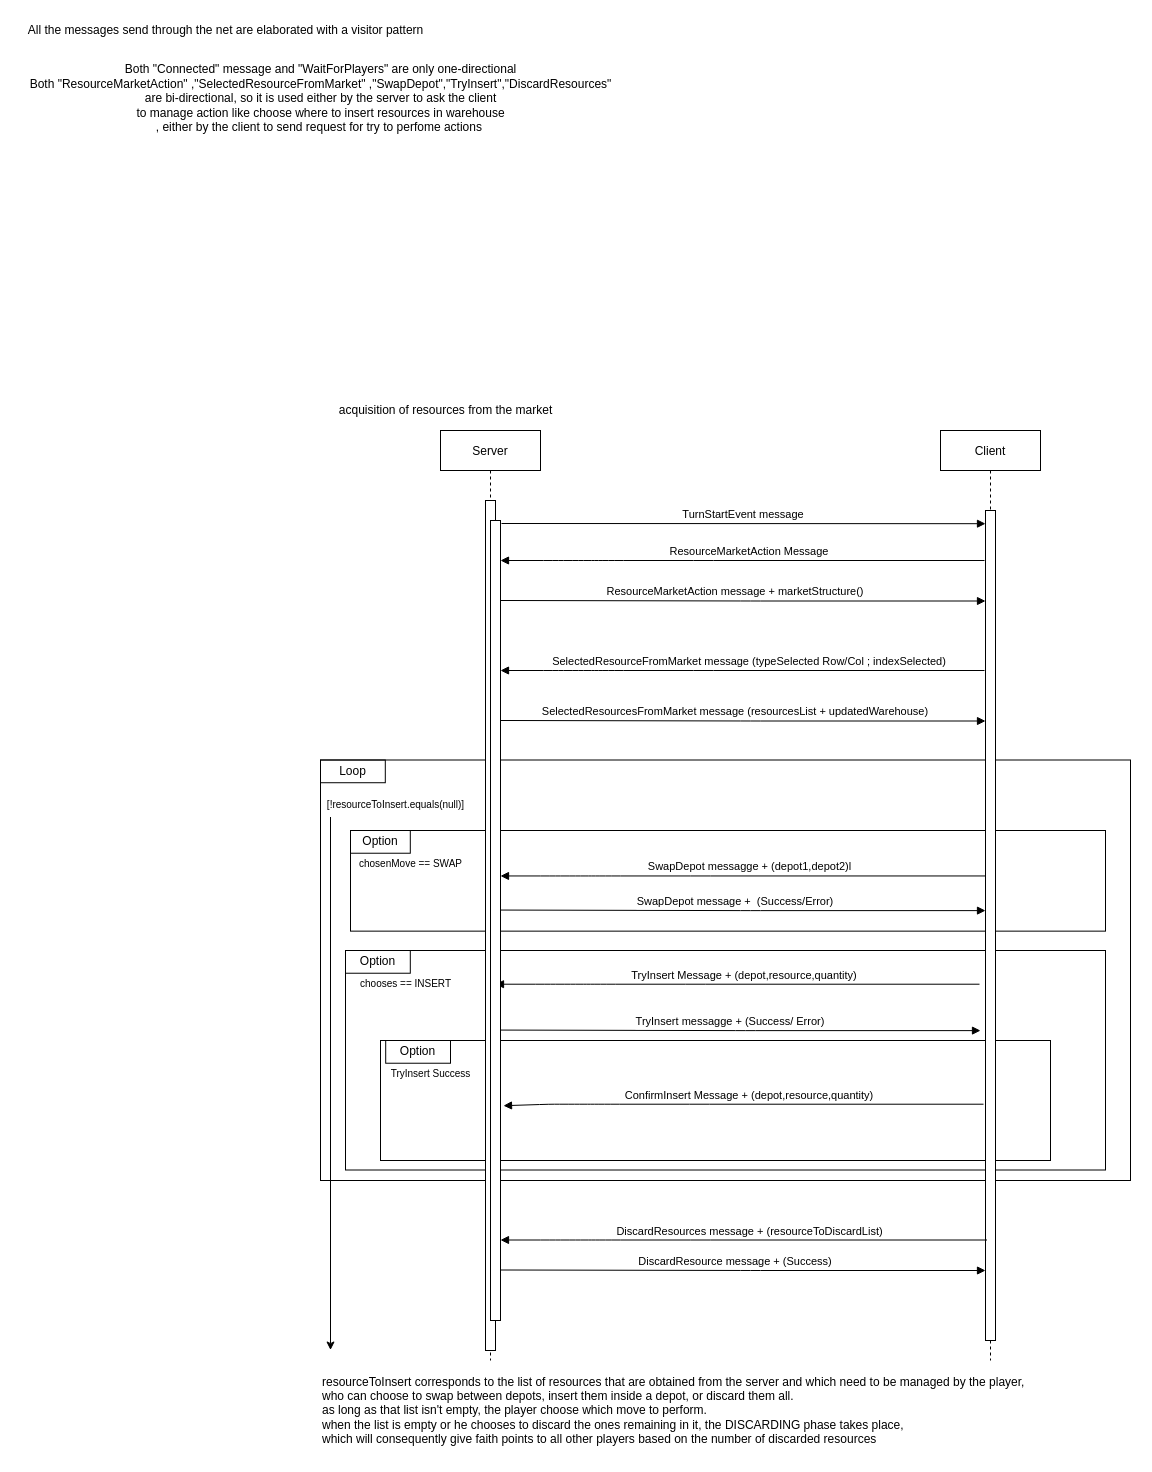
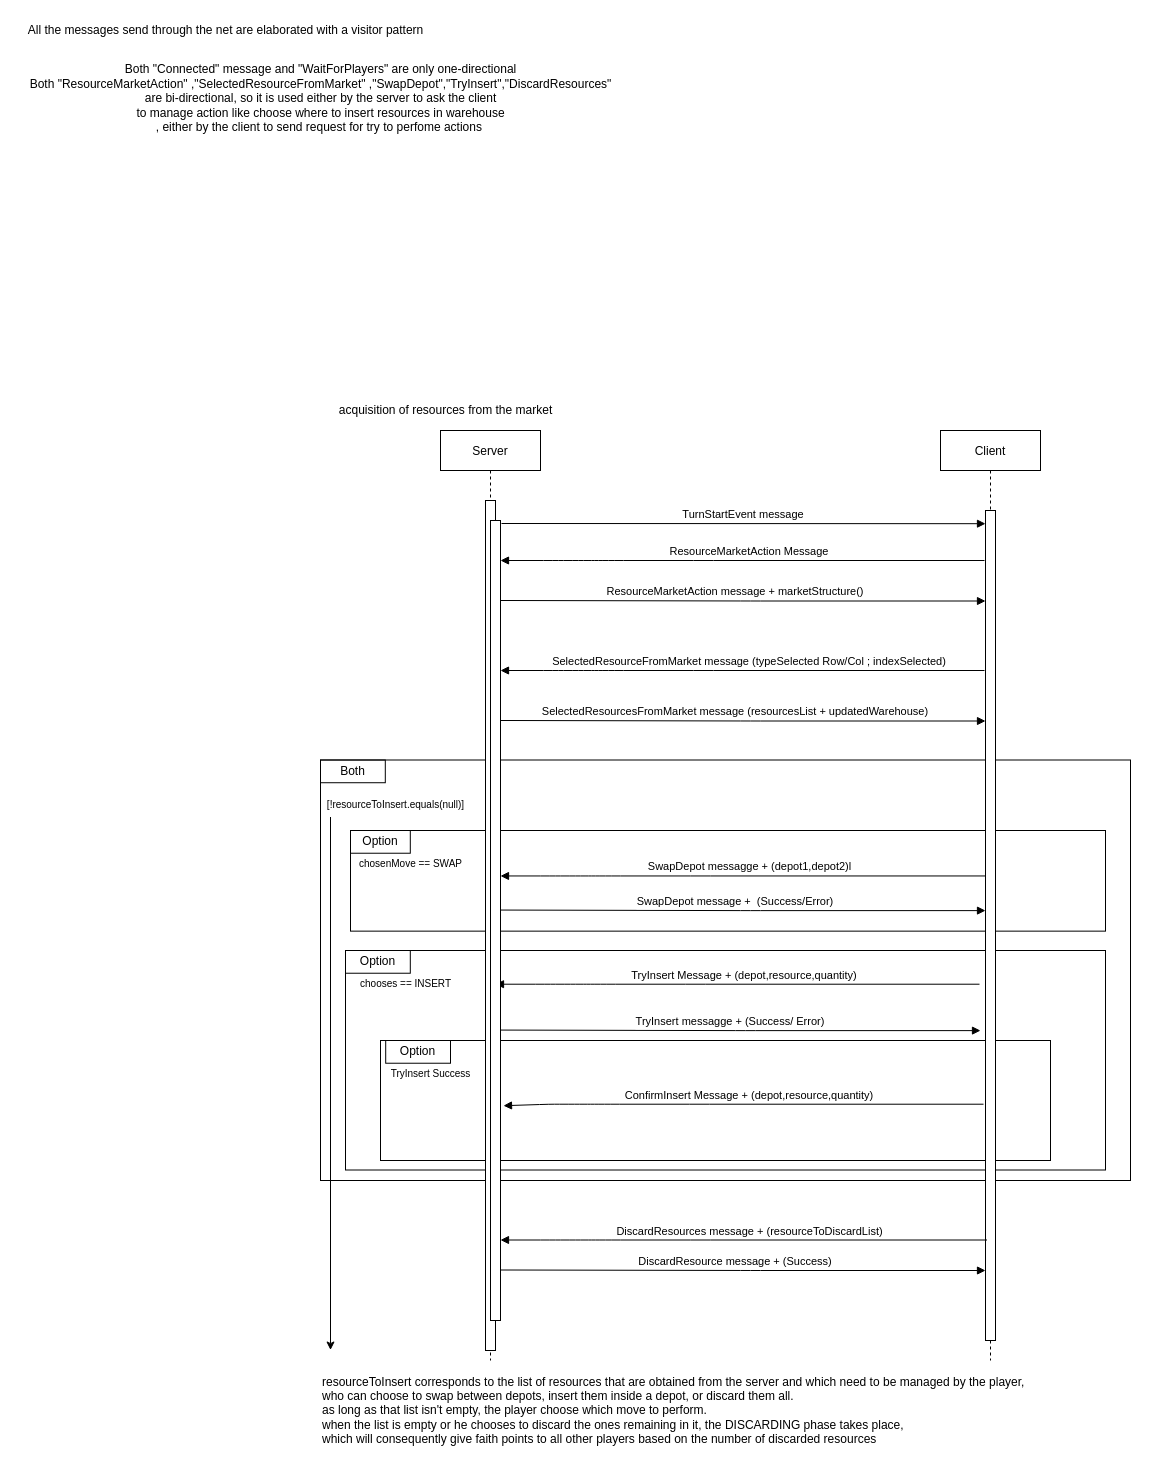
  <mxCell id="0" />
  <mxCell id="1" parent="0" />
  <mxCell id="2" value="" style="rounded=0;whiteSpace=wrap;html=1;container=1;glass=0;fillColor=none;collapsible=0;" vertex="1" parent="1"><mxGeometry x="320" y="759.5" width="810" height="420.5" as="geometry" /></mxCell>
  <mxCell id="3" value="" style="rounded=0;whiteSpace=wrap;html=1;fillColor=none;gradientColor=#ffffff;" vertex="1" parent="2"><mxGeometry x="30" y="70.499" width="755" height="100.636" as="geometry" /></mxCell>
- <mxCell id="4" value="Loop" style="rounded=0;whiteSpace=wrap;html=1;gradientColor=#ffffff;fillColor=none;" vertex="1" parent="2"><mxGeometry width="64.8" height="22.73" as="geometry" /></mxCell>
+ <mxCell id="4" value="Both" style="rounded=0;whiteSpace=wrap;html=1;gradientColor=#ffffff;fillColor=none;" vertex="1" parent="2"><mxGeometry width="64.8" height="22.73" as="geometry" /></mxCell>
  <mxCell id="5" value="&lt;font style=&quot;font-size: 10px&quot;&gt;[!resourceToInsert.equals(null)]&lt;/font&gt;" style="text;html=1;align=center;verticalAlign=middle;resizable=0;points=[];autosize=1;strokeColor=none;" vertex="1" parent="2"><mxGeometry x="-0.004" y="34.096" width="150" height="20" as="geometry" /></mxCell>
  <mxCell id="6" value="Option" style="rounded=0;whiteSpace=wrap;html=1;gradientColor=#ffffff;fillColor=none;" vertex="1" parent="2"><mxGeometry x="30" y="70.499" width="59.8" height="22.73" as="geometry" /></mxCell>
  <mxCell id="7" value="&lt;font style=&quot;font-size: 10px&quot;&gt;chosenMove == SWAP&lt;br&gt;&lt;/font&gt;" style="text;html=1;align=center;verticalAlign=middle;resizable=0;points=[];autosize=1;strokeColor=none;" vertex="1" parent="2"><mxGeometry x="29.996" y="93.232" width="120" height="20" as="geometry" /></mxCell>
  <mxCell id="8" value="SwapDepot messagge + (depot1,depot2)l" style="verticalAlign=bottom;endArrow=block;shadow=0;strokeWidth=1;editable=1;bendable=0;anchorPointDirection=1;cloneable=1;deletable=1;snapToPoint=0;fixDash=1;" edge="1" parent="2"><mxGeometry x="-0.027" relative="1" as="geometry"><mxPoint x="666.5" y="115.96" as="sourcePoint" /><mxPoint x="180" y="115.96" as="targetPoint" /><Array as="points"><mxPoint x="380" y="115.96" /><mxPoint x="290" y="115.96" /><mxPoint x="280" y="115.96" /><mxPoint x="280" y="115.96" /><mxPoint x="270" y="115.96" /><mxPoint x="270" y="115.96" /><mxPoint x="250" y="115.96" /><mxPoint x="230" y="115.96" /></Array><mxPoint as="offset" /></mxGeometry></mxCell>
  <mxCell id="9" value="SwapDepot message +  (Success/Error)" style="verticalAlign=bottom;endArrow=block;endSize=6;shadow=0;strokeWidth=1;entryX=1;entryY=0.95;entryDx=0;entryDy=0;endFill=1;" edge="1" parent="2"><mxGeometry x="-0.032" relative="1" as="geometry"><mxPoint x="665" y="150.621" as="targetPoint" /><mxPoint x="180.0" y="150.053" as="sourcePoint" /><mxPoint as="offset" /><Array as="points"><mxPoint x="430" y="150.621" /></Array></mxGeometry></mxCell>
  <mxCell id="10" value="" style="rounded=0;whiteSpace=wrap;html=1;fillColor=none;gradientColor=#ffffff;" vertex="1" parent="2"><mxGeometry x="25" y="190.5" width="760" height="219.5" as="geometry" /></mxCell>
  <mxCell id="11" value="Option" style="rounded=0;whiteSpace=wrap;html=1;gradientColor=#ffffff;fillColor=none;" vertex="1" parent="2"><mxGeometry x="25" y="190.502" width="64.8" height="22.73" as="geometry" /></mxCell>
  <mxCell id="12" value="&lt;font style=&quot;font-size: 10px&quot;&gt;chooses == INSERT&lt;br&gt;&lt;/font&gt;" style="text;html=1;align=center;verticalAlign=middle;resizable=0;points=[];autosize=1;strokeColor=none;" vertex="1" parent="2"><mxGeometry x="19.996" y="213.235" width="130" height="20" as="geometry" /></mxCell>
  <mxCell id="13" value="TryInsert Message + (depot,resource,quantity)" style="verticalAlign=bottom;endArrow=block;shadow=0;strokeWidth=1;editable=1;bendable=0;anchorPointDirection=1;cloneable=1;deletable=1;snapToPoint=0;fixDash=1;" edge="1" parent="2"><mxGeometry x="-0.027" relative="1" as="geometry"><mxPoint x="659" y="224.212" as="sourcePoint" /><mxPoint x="175.0" y="224.212" as="targetPoint" /><Array as="points"><mxPoint x="375" y="224.212" /><mxPoint x="285" y="224.212" /><mxPoint x="275" y="224.212" /><mxPoint x="275" y="224.212" /><mxPoint x="265" y="224.212" /><mxPoint x="265" y="224.212" /><mxPoint x="245" y="224.212" /><mxPoint x="225" y="224.212" /></Array><mxPoint as="offset" /></mxGeometry></mxCell>
  <mxCell id="14" value="TryInsert messagge + (Success/ Error)" style="verticalAlign=bottom;endArrow=block;endSize=6;shadow=0;strokeWidth=1;entryX=1;entryY=0.95;entryDx=0;entryDy=0;endFill=1;" edge="1" parent="2"><mxGeometry x="-0.032" relative="1" as="geometry"><mxPoint x="660" y="270.624" as="targetPoint" /><mxPoint x="175.0" y="270.056" as="sourcePoint" /><mxPoint as="offset" /><Array as="points"><mxPoint x="425" y="270.624" /></Array></mxGeometry></mxCell>
  <mxCell id="15" value="" style="rounded=0;whiteSpace=wrap;html=1;fillColor=none;gradientColor=#ffffff;" vertex="1" parent="2"><mxGeometry x="60" y="280.5" width="670" height="120" as="geometry" /></mxCell>
  <mxCell id="16" value="Option" style="rounded=0;whiteSpace=wrap;html=1;gradientColor=#ffffff;fillColor=none;" vertex="1" parent="2"><mxGeometry x="65.2" y="280.502" width="64.8" height="22.73" as="geometry" /></mxCell>
  <mxCell id="17" value="&lt;font style=&quot;font-size: 10px&quot;&gt;TryInsert Success&lt;br&gt;&lt;/font&gt;" style="text;html=1;align=center;verticalAlign=middle;resizable=0;points=[];autosize=1;strokeColor=none;" vertex="1" parent="2"><mxGeometry x="59.996" y="303.235" width="100" height="20" as="geometry" /></mxCell>
  <mxCell id="18" value="ConfirmInsert Message + (depot,resource,quantity)" style="verticalAlign=bottom;endArrow=block;shadow=0;strokeWidth=1;editable=1;bendable=0;anchorPointDirection=1;cloneable=1;deletable=1;snapToPoint=0;fixDash=1;entryX=1.3;entryY=0.694;entryDx=0;entryDy=0;entryPerimeter=0;" edge="1" parent="2"><mxGeometry x="-0.027" relative="1" as="geometry"><mxPoint x="663" y="344.212" as="sourcePoint" /><mxPoint x="183" y="345.7" as="targetPoint" /><Array as="points"><mxPoint x="379" y="344.212" /><mxPoint x="289" y="344.212" /><mxPoint x="279" y="344.212" /><mxPoint x="279" y="344.212" /><mxPoint x="269" y="344.212" /><mxPoint x="269" y="344.212" /><mxPoint x="249" y="344.212" /><mxPoint x="229" y="344.212" /></Array><mxPoint as="offset" /></mxGeometry></mxCell>
  <mxCell id="19" style="edgeStyle=orthogonalEdgeStyle;rounded=0;orthogonalLoop=1;jettySize=auto;html=1;exitX=0.5;exitY=1;exitDx=0;exitDy=0;endArrow=block;endFill=1;endSize=6;strokeColor=#f0f0f0;" edge="1" parent="2"><mxGeometry relative="1" as="geometry"><mxPoint x="464.69" y="300" as="sourcePoint" /><mxPoint x="464.69" y="300" as="targetPoint" /></mxGeometry></mxCell>
  <mxCell id="20" value="Server" style="shape=umlLifeline;perimeter=lifelinePerimeter;container=1;collapsible=0;recursiveResize=0;rounded=0;shadow=0;strokeWidth=1;" vertex="1" parent="1"><mxGeometry x="440" y="430" width="100" height="930" as="geometry" /></mxCell>
  <mxCell id="21" value="" style="points=[];perimeter=orthogonalPerimeter;rounded=0;shadow=0;strokeWidth=1;" vertex="1" parent="20"><mxGeometry x="45" y="70" width="10" height="850" as="geometry" /></mxCell>
  <mxCell id="22" value="" style="points=[];perimeter=orthogonalPerimeter;rounded=0;shadow=0;strokeWidth=1;" vertex="1" parent="20"><mxGeometry x="50" y="90" width="10" height="800" as="geometry" /></mxCell>
  <mxCell id="23" value="Client" style="shape=umlLifeline;perimeter=lifelinePerimeter;container=1;collapsible=0;recursiveResize=0;rounded=0;shadow=0;strokeWidth=1;" vertex="1" parent="1"><mxGeometry x="940" y="430" width="100" height="930" as="geometry" /></mxCell>
  <mxCell id="24" value="" style="points=[];perimeter=orthogonalPerimeter;rounded=0;shadow=0;strokeWidth=1;" vertex="1" parent="23"><mxGeometry x="45" y="80" width="10" height="830" as="geometry" /></mxCell>
  <mxCell id="25" value="SelectedResourceFromMarket message (typeSelected Row/Col ; indexSelected)" style="verticalAlign=bottom;endArrow=block;shadow=0;strokeWidth=1;editable=1;bendable=0;anchorPointDirection=1;cloneable=1;deletable=1;snapToPoint=0;fixDash=1;" edge="1" parent="1"><mxGeometry x="-0.027" relative="1" as="geometry"><mxPoint x="984" y="670" as="sourcePoint" /><mxPoint x="500" y="670" as="targetPoint" /><Array as="points"><mxPoint x="703" y="670" /><mxPoint x="613" y="670" /><mxPoint x="603" y="670" /><mxPoint x="603" y="670" /><mxPoint x="593" y="670" /><mxPoint x="593" y="670" /><mxPoint x="573" y="670" /><mxPoint x="553" y="670" /></Array><mxPoint as="offset" /></mxGeometry></mxCell>
  <mxCell id="26" value="TurnStartEvent message" style="verticalAlign=bottom;endArrow=block;shadow=0;strokeWidth=1;exitX=0.5;exitY=0.02;exitDx=0;exitDy=0;exitPerimeter=0;" edge="1" parent="1"><mxGeometry relative="1" as="geometry"><mxPoint x="501" y="523" as="sourcePoint" /><mxPoint x="985" y="523.2" as="targetPoint" /></mxGeometry></mxCell>
  <mxCell id="27" value="SelectedResourcesFromMarket message (resourcesList + updatedWarehouse)" style="verticalAlign=bottom;endArrow=block;endSize=6;shadow=0;strokeWidth=1;entryX=1;entryY=0.95;entryDx=0;entryDy=0;endFill=1;" edge="1" parent="1"><mxGeometry x="-0.032" relative="1" as="geometry"><mxPoint x="985" y="720.5" as="targetPoint" /><mxPoint x="500" y="720" as="sourcePoint" /><mxPoint as="offset" /><Array as="points"><mxPoint x="750" y="720.5" /></Array></mxGeometry></mxCell>
  <mxCell id="28" style="edgeStyle=orthogonalEdgeStyle;rounded=0;orthogonalLoop=1;jettySize=auto;html=1;exitX=0.5;exitY=1;exitDx=0;exitDy=0;endArrow=block;endFill=1;endSize=6;strokeColor=#f0f0f0;" edge="1" parent="1"><mxGeometry relative="1" as="geometry"><mxPoint x="780.69" y="969.5" as="sourcePoint" /><mxPoint x="780.69" y="969.5" as="targetPoint" /></mxGeometry></mxCell>
  <mxCell id="29" value="DiscardResources message + (resourceToDiscardList)" style="verticalAlign=bottom;endArrow=block;shadow=0;strokeWidth=1;editable=1;bendable=0;anchorPointDirection=1;cloneable=1;deletable=1;snapToPoint=0;fixDash=1;" edge="1" parent="1"><mxGeometry x="-0.027" relative="1" as="geometry"><mxPoint x="986.5" y="1239.501" as="sourcePoint" /><mxPoint x="500" y="1239.501" as="targetPoint" /><Array as="points"><mxPoint x="700" y="1239.501" /><mxPoint x="610" y="1239.501" /><mxPoint x="600" y="1239.501" /><mxPoint x="600" y="1239.501" /><mxPoint x="590" y="1239.501" /><mxPoint x="590" y="1239.501" /><mxPoint x="570" y="1239.501" /><mxPoint x="550" y="1239.501" /></Array><mxPoint as="offset" /></mxGeometry></mxCell>
  <mxCell id="30" value="DiscardResource message + (Success)" style="verticalAlign=bottom;endArrow=block;endSize=6;shadow=0;strokeWidth=1;entryX=1;entryY=0.95;entryDx=0;entryDy=0;endFill=1;" edge="1" parent="1"><mxGeometry x="-0.032" relative="1" as="geometry"><mxPoint x="985" y="1270" as="targetPoint" /><mxPoint x="500" y="1269.5" as="sourcePoint" /><mxPoint as="offset" /><Array as="points"><mxPoint x="750" y="1270" /></Array></mxGeometry></mxCell>
  <mxCell id="31" value="&lt;div&gt;resourceToInsert corresponds to the list of resources that are obtained from the server and which need to be managed by the player,&lt;/div&gt;&lt;div&gt;who can choose to swap between depots, insert them inside a depot, or discard them all.&lt;/div&gt;&lt;div&gt;as long as that list isn't empty, the player choose which move to perform.&lt;/div&gt;&lt;div&gt;when the list is empty or he chooses to discard the ones remaining in it, the DISCARDING phase takes place, &lt;br&gt;&lt;/div&gt;&lt;div&gt;which will consequently give faith points to all other players based on the number of discarded resources&lt;br&gt;&lt;/div&gt;" style="text;html=1;align=left;verticalAlign=middle;resizable=0;points=[];autosize=1;strokeColor=none;" vertex="1" parent="1"><mxGeometry x="320" y="1369.5" width="720" height="80" as="geometry" /></mxCell>
  <mxCell id="32" value="" style="endArrow=classic;html=1;" edge="1" parent="1"><mxGeometry width="50" height="50" relative="1" as="geometry"><mxPoint x="330" y="816.5" as="sourcePoint" /><mxPoint x="330" y="1349.5" as="targetPoint" /></mxGeometry></mxCell>
  <mxCell id="33" value="acquisition of resources from the market" style="text;html=1;align=center;verticalAlign=middle;resizable=0;points=[];autosize=1;strokeColor=none;" vertex="1" parent="1"><mxGeometry x="330" y="400" width="230" height="20" as="geometry" /></mxCell>
  <mxCell id="34" value="&lt;div&gt;All the messages send through the net are elaborated with a visitor pattern&lt;/div&gt;" style="text;html=1;align=center;verticalAlign=middle;resizable=0;points=[];autosize=1;strokeColor=none;" vertex="1" parent="1"><mxGeometry width="410" height="20" as="geometry" x="20" y="20" /></mxCell>
  <mxCell id="35" value="&lt;div&gt;Both &quot;Connected&quot; message and &quot;WaitForPlayers&quot; are only one-directional&lt;br&gt;&lt;/div&gt;&lt;div&gt;Both &quot;ResourceMarketAction&quot; ,&quot;SelectedResourceFromMarket&quot; ,&quot;SwapDepot&quot;,&quot;TryInsert&quot;,&quot;DiscardResources&quot;&lt;/div&gt;&lt;div&gt;are bi-directional, so it is used either by the server to ask the client &lt;br&gt;&lt;div&gt;to manage action like choose where to insert resources in warehouse&lt;/div&gt;&lt;div&gt;, either by the client to send request for try to perfome actions&amp;nbsp;&lt;/div&gt;&lt;div&gt;&amp;nbsp;&lt;/div&gt;&lt;/div&gt;" style="text;html=1;align=center;verticalAlign=middle;resizable=0;points=[];autosize=1;strokeColor=none;" vertex="1" parent="1"><mxGeometry y="60" width="600" height="90" as="geometry" x="20" /></mxCell>
  <mxCell id="36" value="ResourceMarketAction Message" style="verticalAlign=bottom;endArrow=block;shadow=0;strokeWidth=1;editable=1;bendable=0;anchorPointDirection=1;cloneable=1;deletable=1;snapToPoint=0;fixDash=1;" edge="1" parent="1"><mxGeometry x="-0.027" relative="1" as="geometry"><mxPoint x="984" y="560" as="sourcePoint" /><mxPoint x="500" y="560" as="targetPoint" /><Array as="points"><mxPoint x="703" y="560" /><mxPoint x="613" y="560" /><mxPoint x="603" y="560" /><mxPoint x="603" y="560" /><mxPoint x="593" y="560" /><mxPoint x="593" y="560" /><mxPoint x="573" y="560" /><mxPoint x="553" y="560" /></Array><mxPoint as="offset" /></mxGeometry></mxCell>
  <mxCell id="37" value="ResourceMarketAction message + marketStructure()" style="verticalAlign=bottom;endArrow=block;endSize=6;shadow=0;strokeWidth=1;entryX=1;entryY=0.95;entryDx=0;entryDy=0;endFill=1;" edge="1" parent="1"><mxGeometry x="-0.032" relative="1" as="geometry"><mxPoint x="985" y="600.5" as="targetPoint" /><mxPoint x="500" y="600" as="sourcePoint" /><mxPoint as="offset" /><Array as="points"><mxPoint x="750" y="600.5" /></Array></mxGeometry></mxCell>
